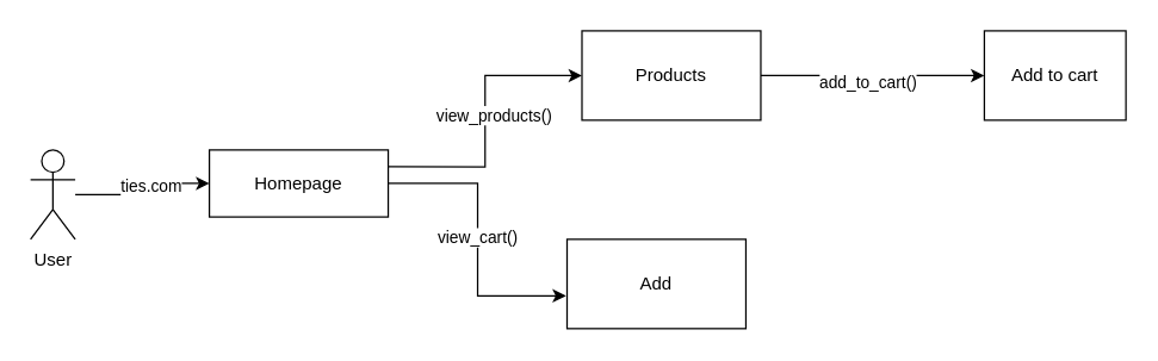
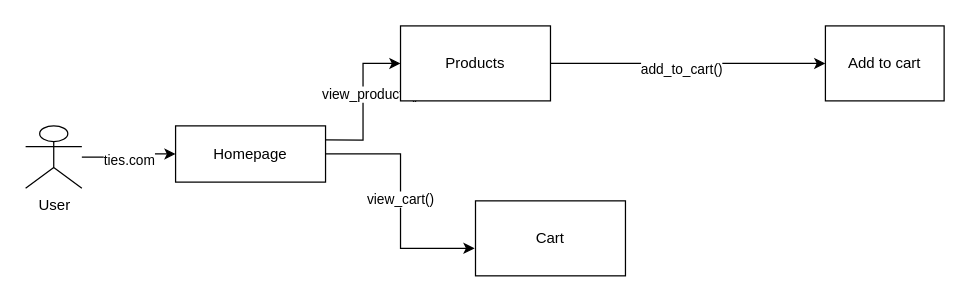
  <mxCell id="0" />
  <mxCell id="1" parent="0" />
  <mxCell id="2" style="edgeStyle=orthogonalEdgeStyle;rounded=0;orthogonalLoop=1;jettySize=auto;html=1;entryX=0;entryY=0.5;entryDx=0;entryDy=0;" edge="1" parent="1" source="4" target="7"><mxGeometry relative="1" as="geometry" /></mxCell>
  <mxCell id="3" value="ties.com" style="edgeLabel;html=1;align=center;verticalAlign=middle;resizable=0;points=[];" vertex="1" connectable="0" parent="2"><mxGeometry x="0.037" y="-5" relative="1" as="geometry"><mxPoint as="offset" /></mxGeometry></mxCell>
- <mxCell id="4" value="User" style="shape=umlActor;verticalLabelPosition=bottom;verticalAlign=top;html=1;outlineConnect=0;" vertex="1" parent="1"><mxGeometry x="20" y="100" width="30" height="60" as="geometry" /></mxCell>
+ <mxCell id="4" value="User" style="shape=umlActor;verticalLabelPosition=bottom;verticalAlign=top;html=1;outlineConnect=0;" vertex="1" parent="1"><mxGeometry x="20" y="100" width="45" height="50" as="geometry" /></mxCell>
  <mxCell id="5" style="edgeStyle=orthogonalEdgeStyle;rounded=0;orthogonalLoop=1;jettySize=auto;html=1;entryX=0;entryY=0.5;entryDx=0;entryDy=0;exitX=1;exitY=0.25;exitDx=0;exitDy=0;" edge="1" parent="1" source="7" target="10"><mxGeometry relative="1" as="geometry" /></mxCell>
  <mxCell id="6" value="view_products()" style="edgeLabel;html=1;align=center;verticalAlign=middle;resizable=0;points=[];" vertex="1" connectable="0" parent="5"><mxGeometry x="-0.058" y="4" relative="1" as="geometry"><mxPoint x="9" y="-10" as="offset" /></mxGeometry></mxCell>
  <mxCell id="7" value="Homepage" style="rounded=0;whiteSpace=wrap;html=1;" vertex="1" parent="1"><mxGeometry x="140" y="100" width="120" height="45" as="geometry" /></mxCell>
  <mxCell id="8" style="edgeStyle=orthogonalEdgeStyle;rounded=0;orthogonalLoop=1;jettySize=auto;html=1;" edge="1" parent="1" source="10" target="11"><mxGeometry relative="1" as="geometry" /></mxCell>
  <mxCell id="9" value="add_to_cart()" style="edgeLabel;html=1;align=center;verticalAlign=middle;resizable=0;points=[];" vertex="1" connectable="0" parent="8"><mxGeometry x="-0.058" y="-4" relative="1" as="geometry"><mxPoint as="offset" /></mxGeometry></mxCell>
- <mxCell id="10" value="Products" style="rounded=0;whiteSpace=wrap;html=1;" vertex="1" parent="1"><mxGeometry x="390" y="20" width="120" height="60" as="geometry" /></mxCell>
+ <mxCell id="10" value="Products" style="rounded=0;whiteSpace=wrap;html=1;" vertex="1" parent="1"><mxGeometry x="320" y="20" width="120" height="60" as="geometry" /></mxCell>
  <mxCell id="11" value="Add to cart" style="rounded=0;whiteSpace=wrap;html=1;" vertex="1" parent="1"><mxGeometry x="660" y="20" width="95" height="60" as="geometry" /></mxCell>
- <mxCell id="12" value="Add" style="rounded=0;whiteSpace=wrap;html=1;" vertex="1" parent="1"><mxGeometry x="380" y="160" width="120" height="60" as="geometry" /></mxCell>
+ <mxCell id="12" value="Cart" style="rounded=0;whiteSpace=wrap;html=1;" vertex="1" parent="1"><mxGeometry x="380" y="160" width="120" height="60" as="geometry" /></mxCell>
  <mxCell id="13" style="edgeStyle=orthogonalEdgeStyle;rounded=0;orthogonalLoop=1;jettySize=auto;html=1;entryX=-0.006;entryY=0.633;entryDx=0;entryDy=0;entryPerimeter=0;" edge="1" parent="1" source="7" target="12"><mxGeometry relative="1" as="geometry" /></mxCell>
  <mxCell id="14" value="view_cart()" style="edgeLabel;html=1;align=center;verticalAlign=middle;resizable=0;points=[];" vertex="1" connectable="0" parent="13"><mxGeometry x="-0.01" y="-1" relative="1" as="geometry"><mxPoint as="offset" /></mxGeometry></mxCell>
